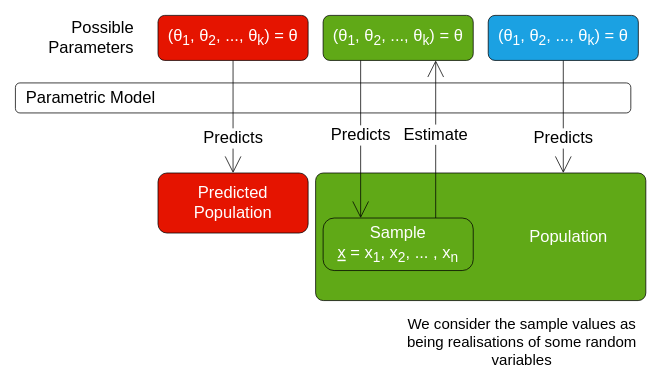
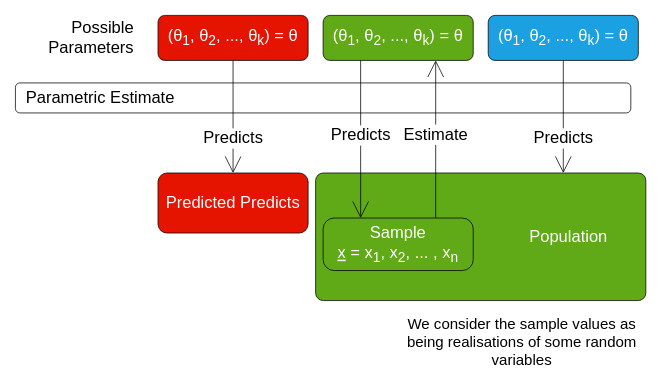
  <mxCell id="0" />
  <mxCell id="1" parent="0" />
- <mxCell id="2" value="&amp;nbsp; Parametric Model" style="rounded=1;whiteSpace=wrap;html=1;fontSize=22;align=left;strokeColor=#000000;" vertex="1" parent="1"><mxGeometry x="20" y="110" width="820" height="40" as="geometry" /></mxCell>
+ <mxCell id="2" value="&amp;nbsp; Parametric Estimate" style="rounded=1;whiteSpace=wrap;html=1;fontSize=22;align=left;strokeColor=#000000;" vertex="1" parent="1"><mxGeometry x="20" y="110" width="820" height="40" as="geometry" /></mxCell>
  <mxCell id="3" value="Predicts" style="edgeStyle=none;html=1;exitX=0.5;exitY=1;exitDx=0;exitDy=0;fontSize=22;endArrow=open;endFill=0;endSize=20;entryX=0.5;entryY=0;entryDx=0;entryDy=0;" edge="1" parent="1" source="4" target="8"><mxGeometry x="0.385" relative="1" as="geometry"><mxPoint x="260" y="210" as="targetPoint" /><mxPoint as="offset" /></mxGeometry></mxCell>
  <mxCell id="4" value="(θ&lt;sub&gt;1&lt;/sub&gt;, θ&lt;sub&gt;2&lt;/sub&gt;, ..., θ&lt;sub&gt;k&lt;/sub&gt;) =&amp;nbsp;θ" style="rounded=1;whiteSpace=wrap;html=1;fontSize=22;fillColor=#e51400;fontColor=#ffffff;strokeColor=#000000;" vertex="1" parent="1"><mxGeometry x="210" y="20" width="200" height="60" as="geometry" /></mxCell>
  <mxCell id="5" value="(θ&lt;sub&gt;1&lt;/sub&gt;, θ&lt;sub&gt;2&lt;/sub&gt;, ..., θ&lt;sub&gt;k&lt;/sub&gt;) =&amp;nbsp;θ" style="rounded=1;whiteSpace=wrap;html=1;fontSize=22;fillColor=#60a917;fontColor=#ffffff;strokeColor=#000000;" vertex="1" parent="1"><mxGeometry x="430" y="20" width="200" height="60" as="geometry" /></mxCell>
  <mxCell id="6" value="Predicts" style="edgeStyle=none;html=1;exitX=0.5;exitY=1;exitDx=0;exitDy=0;entryX=0.75;entryY=0;entryDx=0;entryDy=0;fontSize=22;endArrow=open;endFill=0;endSize=20;" edge="1" parent="1" source="7" target="9"><mxGeometry x="0.385" relative="1" as="geometry"><mxPoint as="offset" /></mxGeometry></mxCell>
  <mxCell id="7" value="(θ&lt;sub&gt;1&lt;/sub&gt;, θ&lt;sub&gt;2&lt;/sub&gt;, ..., θ&lt;sub&gt;k&lt;/sub&gt;) =&amp;nbsp;θ" style="rounded=1;whiteSpace=wrap;html=1;fontSize=22;fillColor=#1ba1e2;fontColor=#ffffff;strokeColor=#000000;" vertex="1" parent="1"><mxGeometry x="650" y="20" width="200" height="60" as="geometry" /></mxCell>
- <mxCell id="8" value="Predicted Population" style="rounded=1;whiteSpace=wrap;html=1;fontSize=22;fillColor=#e51400;fontColor=#ffffff;strokeColor=#000000;" vertex="1" parent="1"><mxGeometry x="210" y="230" width="200" height="80" as="geometry" /></mxCell>
+ <mxCell id="8" value="Predicted Predicts" style="rounded=1;whiteSpace=wrap;html=1;fontSize=22;fillColor=#e51400;fontColor=#ffffff;strokeColor=#000000;" vertex="1" parent="1"><mxGeometry x="210" y="230" width="200" height="80" as="geometry" /></mxCell>
  <mxCell id="9" value="Population&amp;nbsp; &amp;nbsp; &amp;nbsp; &amp;nbsp;&amp;nbsp;" style="rounded=1;whiteSpace=wrap;html=1;fontSize=22;arcSize=6;fillColor=#60a917;fontColor=#ffffff;strokeColor=#000000;align=right;" vertex="1" parent="1"><mxGeometry x="420" y="230" width="440" height="170" as="geometry" /></mxCell>
  <mxCell id="10" value="Estimate" style="edgeStyle=none;html=1;exitX=0.75;exitY=0;exitDx=0;exitDy=0;entryX=0.75;entryY=1;entryDx=0;entryDy=0;fontSize=22;endArrow=open;endFill=0;endSize=20;" edge="1" parent="1" source="11" target="5"><mxGeometry x="0.053" relative="1" as="geometry"><mxPoint as="offset" /></mxGeometry></mxCell>
  <mxCell id="11" value="Sample&lt;br&gt;&lt;u&gt;x&lt;/u&gt; = x&lt;sub&gt;1&lt;/sub&gt;, x&lt;sub&gt;2&lt;/sub&gt;, ... , x&lt;sub&gt;n&lt;/sub&gt;" style="rounded=1;whiteSpace=wrap;html=1;fontSize=22;arcSize=21;fillColor=#60a917;fontColor=#ffffff;strokeColor=#000000;" vertex="1" parent="1"><mxGeometry x="430" y="290" width="200" height="70" as="geometry" /></mxCell>
  <mxCell id="12" value="Predicts" style="edgeStyle=none;html=1;exitX=0.25;exitY=1;exitDx=0;exitDy=0;entryX=0.25;entryY=0;entryDx=0;entryDy=0;fontSize=22;endArrow=open;endFill=0;endSize=20;" edge="1" parent="1" source="5" target="11"><mxGeometry x="-0.048" relative="1" as="geometry"><mxPoint as="offset" /></mxGeometry></mxCell>
  <mxCell id="13" value="Possible Parameters" style="text;html=1;strokeColor=none;fillColor=none;align=right;verticalAlign=middle;whiteSpace=wrap;rounded=0;fontSize=22;" vertex="1" parent="1"><mxGeometry y="35" width="80" height="30" as="geometry" x="100" /></mxCell>
  <mxCell id="14" value="We consider the sample values as being realisations of some random variables" style="text;html=1;strokeColor=none;fillColor=none;align=center;verticalAlign=middle;whiteSpace=wrap;rounded=0;fontSize=20;" vertex="1" parent="1"><mxGeometry x="540" y="440" width="310" height="30" as="geometry" /></mxCell>
